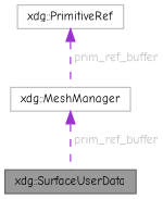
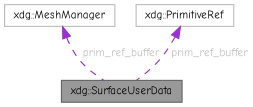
  digraph {
    fontname="Comic Neue"
    node [color=grey75 fillcolor=white fontname="Comic Neue" fontsize=10 shape=box style=filled]
    edge [color=darkorchid3 dir=back fontcolor=grey fontname="Comic Neue" fontsize=10 labelfontname=Helvetica labelfontsize=10 style=dashed]
    n1 [color=gray40 fillcolor=grey60 fontcolor=black height=0.2 label="xdg::SurfaceUserData" width=0.4]
    n2 [height=0.2 label="xdg::MeshManager" width=0.4]
    n3 [height=0.2 label="xdg::PrimitiveRef" width=0.4]
    n2 -> n1 [label=" prim_ref_buffer"]
-   n3 -> n2 [label=" prim_ref_buffer"]
+   n3 -> n1 [label=" prim_ref_buffer"]
  }
